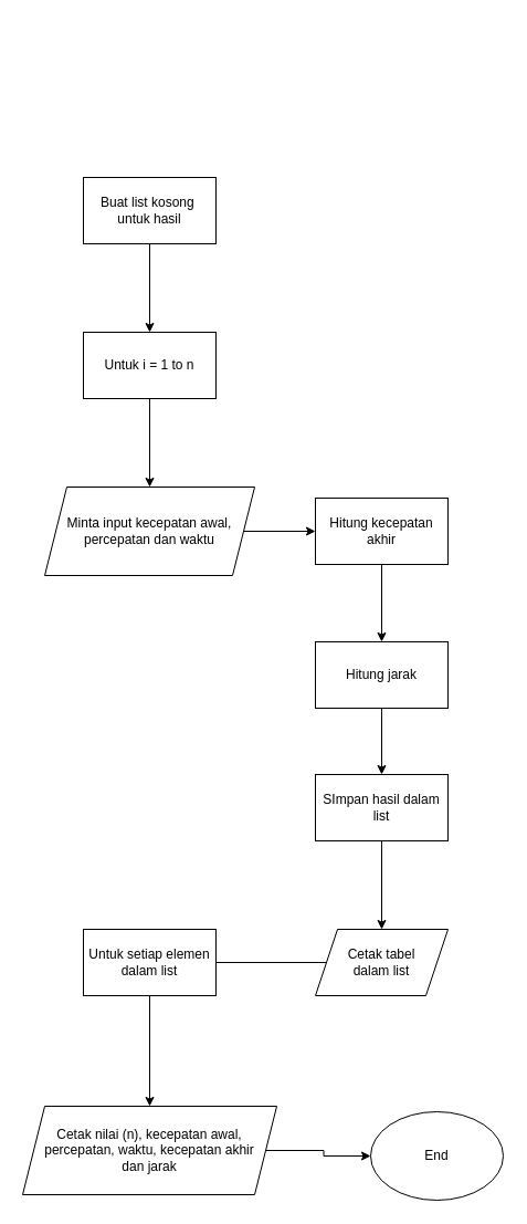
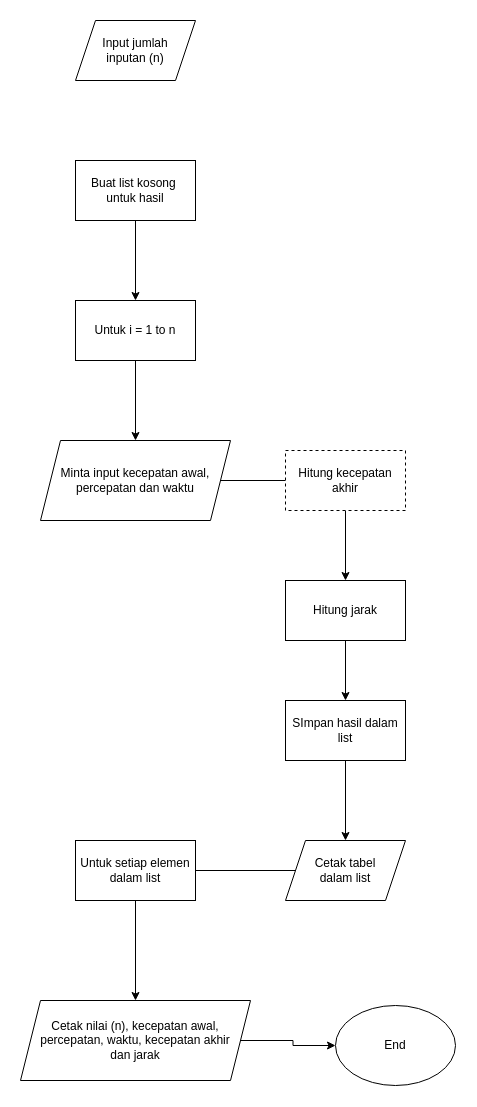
  <mxCell id="0" />
  <mxCell id="1" parent="0" />
+ <mxCell id="2" value="Input jumlah&lt;div&gt;inputan (n)&lt;/div&gt;" style="shape=parallelogram;perimeter=parallelogramPerimeter;whiteSpace=wrap;html=1;fixedSize=1;" vertex="1" parent="1"><mxGeometry x="75" y="20" width="120" height="60" as="geometry" /></mxCell>
  <mxCell id="3" value="" style="edgeStyle=orthogonalEdgeStyle;rounded=0;orthogonalLoop=1;jettySize=auto;html=1;" edge="1" parent="1" source="4" target="6"><mxGeometry relative="1" as="geometry" /></mxCell>
  <mxCell id="4" value="Buat list kosong&amp;nbsp;&lt;div&gt;untuk hasil&lt;/div&gt;" style="whiteSpace=wrap;html=1;" vertex="1" parent="1"><mxGeometry x="75" y="160" width="120" height="60" as="geometry" /></mxCell>
  <mxCell id="5" value="" style="edgeStyle=orthogonalEdgeStyle;rounded=0;orthogonalLoop=1;jettySize=auto;html=1;" edge="1" parent="1" source="6" target="8"><mxGeometry relative="1" as="geometry" /></mxCell>
  <mxCell id="6" value="Untuk i = 1 to n" style="whiteSpace=wrap;html=1;" vertex="1" parent="1"><mxGeometry x="75" y="300" width="120" height="60" as="geometry" /></mxCell>
- <mxCell id="7" value="" style="edgeStyle=orthogonalEdgeStyle;rounded=0;orthogonalLoop=1;jettySize=auto;html=1;" edge="1" parent="1" source="8" target="10"><mxGeometry relative="1" as="geometry" /></mxCell>
+ <mxCell id="7" value="" style="edgeStyle=orthogonalEdgeStyle;rounded=0;orthogonalLoop=1;jettySize=auto;html=1;endArrow=none;" edge="1" parent="1" source="8" target="10"><mxGeometry relative="1" as="geometry" /></mxCell>
  <mxCell id="8" value="Minta input kecepatan awal, percepatan dan waktu" style="shape=parallelogram;perimeter=parallelogramPerimeter;whiteSpace=wrap;html=1;fixedSize=1;" vertex="1" parent="1"><mxGeometry x="40" y="440" width="190" height="80" as="geometry" /></mxCell>
  <mxCell id="9" value="" style="edgeStyle=orthogonalEdgeStyle;rounded=0;orthogonalLoop=1;jettySize=auto;html=1;" edge="1" parent="1" source="10" target="12"><mxGeometry relative="1" as="geometry" /></mxCell>
- <mxCell id="10" value="Hitung kecepatan akhir" style="whiteSpace=wrap;html=1;" vertex="1" parent="1"><mxGeometry x="285" y="450" width="120" height="60" as="geometry" /></mxCell>
+ <mxCell id="10" value="Hitung kecepatan akhir" style="whiteSpace=wrap;html=1;dashed=1;" vertex="1" parent="1"><mxGeometry x="285" y="450" width="120" height="60" as="geometry" /></mxCell>
  <mxCell id="11" value="" style="edgeStyle=orthogonalEdgeStyle;rounded=0;orthogonalLoop=1;jettySize=auto;html=1;" edge="1" parent="1" source="12" target="14"><mxGeometry relative="1" as="geometry" /></mxCell>
  <mxCell id="12" value="Hitung jarak" style="whiteSpace=wrap;html=1;" vertex="1" parent="1"><mxGeometry x="285" y="580" width="120" height="60" as="geometry" /></mxCell>
  <mxCell id="13" value="" style="edgeStyle=orthogonalEdgeStyle;rounded=0;orthogonalLoop=1;jettySize=auto;html=1;" edge="1" parent="1" source="14" target="16"><mxGeometry relative="1" as="geometry" /></mxCell>
  <mxCell id="14" value="SImpan hasil dalam list" style="whiteSpace=wrap;html=1;" vertex="1" parent="1"><mxGeometry x="285" y="700" width="120" height="60" as="geometry" /></mxCell>
  <mxCell id="15" value="" style="edgeStyle=orthogonalEdgeStyle;rounded=0;orthogonalLoop=1;jettySize=auto;html=1;endArrow=none;" edge="1" parent="1" source="16" target="18"><mxGeometry relative="1" as="geometry" /></mxCell>
  <mxCell id="16" value="Cetak tabel&lt;div&gt;dalam list&lt;/div&gt;" style="shape=parallelogram;perimeter=parallelogramPerimeter;whiteSpace=wrap;html=1;fixedSize=1;" vertex="1" parent="1"><mxGeometry x="285" y="840" width="120" height="60" as="geometry" /></mxCell>
  <mxCell id="17" value="" style="edgeStyle=orthogonalEdgeStyle;rounded=0;orthogonalLoop=1;jettySize=auto;html=1;" edge="1" parent="1" source="18" target="20"><mxGeometry relative="1" as="geometry" /></mxCell>
  <mxCell id="18" value="Untuk setiap elemen&lt;div&gt;dalam list&lt;/div&gt;" style="whiteSpace=wrap;html=1;" vertex="1" parent="1"><mxGeometry x="75" y="840" width="120" height="60" as="geometry" /></mxCell>
  <mxCell id="19" value="" style="edgeStyle=orthogonalEdgeStyle;rounded=0;orthogonalLoop=1;jettySize=auto;html=1;" edge="1" parent="1" source="20" target="21"><mxGeometry relative="1" as="geometry" /></mxCell>
  <mxCell id="20" value="Cetak nilai (n), kecepatan awal, percepatan, waktu, kecepatan akhir&lt;div&gt;dan jarak&lt;/div&gt;" style="shape=parallelogram;perimeter=parallelogramPerimeter;whiteSpace=wrap;html=1;fixedSize=1;" vertex="1" parent="1"><mxGeometry x="20" y="1000" width="230" height="80" as="geometry" /></mxCell>
  <mxCell id="21" value="End" style="ellipse;whiteSpace=wrap;html=1;" vertex="1" parent="1"><mxGeometry x="335" y="1005" width="120" height="80" as="geometry" /></mxCell>
